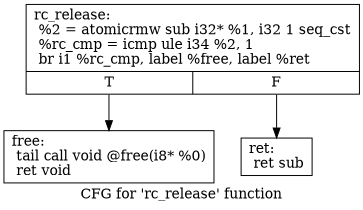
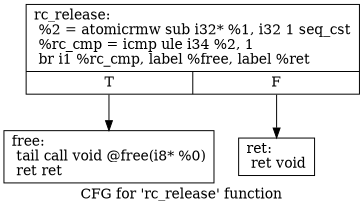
  digraph {
    label="CFG for 'rc_release' function"
    node [shape=record]
    n1 [label="{rc_release:\l  %2 = atomicrmw sub i32* %1, i32 1 seq_cst\l  %rc_cmp = icmp ule i34 %2, 1\l  br i1 %rc_cmp, label %free, label %ret\l|{<s0>T|<s1>F}}"]
-   n2 [label="{free:                                             \l  tail call void @free(i8* %0)\l  ret void\l}"]
-   n3 [label="{ret:                                              \l  ret sub\l}"]
+   n2 [label="{free:                                             \l  tail call void @free(i8* %0)\l  ret ret\l}"]
+   n3 [label="{ret:                                              \l  ret void\l}"]
    n1 -> n2 [tailport=s0]
    n1 -> n3 [tailport=s1]
  }
